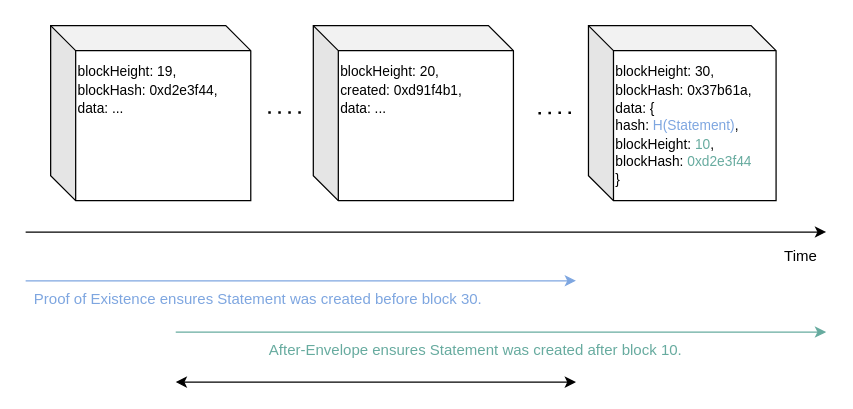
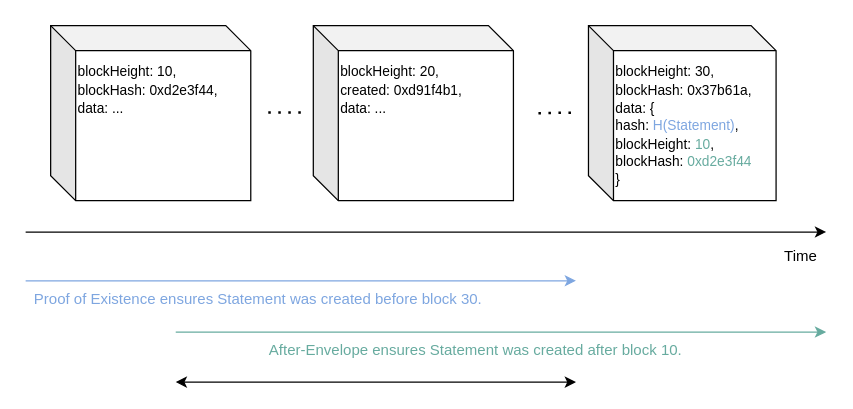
  <mxCell id="0" />
  <mxCell id="1" parent="0" />
  <mxCell id="2" value="" style="endArrow=classic;html=1;" parent="1" edge="1"><mxGeometry width="50" height="50" relative="1" as="geometry"><mxPoint y="185" as="sourcePoint" x="20" /><mxPoint x="660" y="185" as="targetPoint" /></mxGeometry></mxCell>
  <mxCell id="3" value="" style="endArrow=classic;html=1;strokeColor=#7EA6E0;" parent="1" edge="1"><mxGeometry width="50" height="50" relative="1" as="geometry"><mxPoint y="224" as="sourcePoint" x="20" /><mxPoint x="460" y="224" as="targetPoint" /></mxGeometry></mxCell>
  <mxCell id="4" value="&lt;div align=&quot;left&quot;&gt;&lt;font style=&quot;font-size: 11px&quot;&gt;blockHeight: 30,&lt;/font&gt;&lt;br&gt;&lt;font style=&quot;font-size: 11px&quot;&gt;&lt;font style=&quot;font-size: 11px&quot;&gt;blockHash: 0x37b61a,&lt;br&gt;&lt;/font&gt;&lt;/font&gt;&lt;/div&gt;&lt;div align=&quot;left&quot;&gt;&lt;font style=&quot;font-size: 11px&quot;&gt;data: {&lt;/font&gt;&lt;/div&gt;&lt;div align=&quot;left&quot;&gt;&lt;font style=&quot;font-size: 11px&quot;&gt;hash: &lt;font color=&quot;#7EA6E0&quot;&gt;H(Statement)&lt;/font&gt;,&lt;/font&gt;&lt;/div&gt;&lt;div align=&quot;left&quot;&gt;&lt;font style=&quot;font-size: 11px&quot;&gt;blockHeight: &lt;font color=&quot;#67AB9F&quot;&gt;10&lt;/font&gt;,&lt;/font&gt;&lt;br&gt;&lt;/div&gt;&lt;div align=&quot;left&quot;&gt;&lt;font style=&quot;font-size: 11px&quot;&gt;blockHash:&lt;font style=&quot;font-size: 11px&quot; color=&quot;#67AB9F&quot;&gt; 0xd2e3f44&lt;/font&gt;&lt;br&gt;&lt;/font&gt;&lt;/div&gt;&lt;div align=&quot;left&quot;&gt;&lt;font style=&quot;font-size: 11px&quot;&gt;}&lt;/font&gt;&lt;/div&gt;" style="shape=cube;whiteSpace=wrap;html=1;boundedLbl=1;backgroundOutline=1;darkOpacity=0.05;darkOpacity2=0.1;align=left;" parent="1" vertex="1"><mxGeometry x="470" y="20" width="150" height="140" as="geometry" /></mxCell>
  <mxCell id="5" value="Time" style="text;html=1;strokeColor=none;fillColor=none;align=center;verticalAlign=middle;whiteSpace=wrap;rounded=0;" parent="1" vertex="1"><mxGeometry x="620" y="195" width="40" height="20" as="geometry" /></mxCell>
  <mxCell id="6" value="" style="endArrow=none;dashed=1;html=1;dashPattern=1 3;strokeWidth=2;" parent="1" edge="1"><mxGeometry width="50" height="50" relative="1" as="geometry"><mxPoint x="430" y="90" as="sourcePoint" /><mxPoint x="460" y="89.5" as="targetPoint" /></mxGeometry></mxCell>
  <mxCell id="7" value="" style="endArrow=classic;html=1;strokeColor=#67AB9F;" parent="1" edge="1"><mxGeometry width="50" height="50" relative="1" as="geometry"><mxPoint x="140" y="265" as="sourcePoint" /><mxPoint x="660" y="265" as="targetPoint" /></mxGeometry></mxCell>
  <mxCell id="8" value="&lt;font color=&quot;#7EA6E0&quot;&gt;Proof of Existence ensures Statement was created before block 30. &lt;/font&gt;" style="text;whiteSpace=wrap;html=1;" parent="1" vertex="1"><mxGeometry x="25" y="225" width="420" height="20" as="geometry" /></mxCell>
  <mxCell id="9" value="After-Envelope ensures Statement was created after block 10." style="text;html=1;strokeColor=none;fillColor=none;align=center;verticalAlign=middle;whiteSpace=wrap;rounded=0;fontColor=#67AB9F;" parent="1" vertex="1"><mxGeometry x="160" y="270" width="440" height="20" as="geometry" /></mxCell>
  <mxCell id="10" value="" style="endArrow=none;dashed=1;html=1;dashPattern=1 3;strokeWidth=2;" parent="1" edge="1"><mxGeometry width="50" height="50" relative="1" as="geometry"><mxPoint x="240" y="89.5" as="sourcePoint" /><mxPoint x="210" y="89.5" as="targetPoint" /></mxGeometry></mxCell>
  <mxCell id="11" value="&lt;font style=&quot;font-size: 11px&quot;&gt;blockHeight: 20,&lt;br&gt;&lt;/font&gt;&lt;div&gt;&lt;font style=&quot;font-size: 11px&quot;&gt;created: 0xd91f4b1,&lt;/font&gt;&lt;/div&gt;&lt;div&gt;&lt;font style=&quot;font-size: 11px&quot;&gt;data: ...&lt;br&gt;&lt;/font&gt;&lt;/div&gt;&lt;div&gt;&lt;font style=&quot;font-size: 11px&quot;&gt;&lt;br&gt;&lt;/font&gt;&lt;/div&gt;&lt;div&gt;&lt;font style=&quot;font-size: 11px&quot;&gt;&lt;br&gt;&lt;/font&gt;&lt;/div&gt;&lt;div&gt;&lt;font style=&quot;font-size: 11px&quot;&gt;&lt;br&gt;&lt;/font&gt;&lt;/div&gt;&lt;div&gt;&lt;font style=&quot;font-size: 11px&quot;&gt;&lt;br&gt;&lt;/font&gt;&lt;/div&gt;" style="shape=cube;whiteSpace=wrap;html=1;boundedLbl=1;backgroundOutline=1;darkOpacity=0.05;darkOpacity2=0.1;align=left;" parent="1" vertex="1"><mxGeometry x="250" y="20" width="160" height="140" as="geometry" /></mxCell>
- <mxCell id="12" value="&lt;font style=&quot;font-size: 11px&quot;&gt;blockHeight: 19,&lt;br&gt;&lt;/font&gt;&lt;div&gt;&lt;font style=&quot;font-size: 11px&quot;&gt;blockHash: &lt;/font&gt;&lt;font style=&quot;font-size: 11px&quot;&gt;0xd2e3f44,&lt;/font&gt;&lt;font style=&quot;font-size: 11px&quot;&gt;&lt;br&gt;&lt;/font&gt;&lt;/div&gt;&lt;div&gt;&lt;font style=&quot;font-size: 11px&quot;&gt;data: ...&lt;/font&gt;&lt;/div&gt;&lt;div&gt;&lt;font style=&quot;font-size: 11px&quot;&gt;&lt;br&gt;&lt;/font&gt;&lt;/div&gt;&lt;div&gt;&lt;font style=&quot;font-size: 11px&quot;&gt;&lt;br&gt;&lt;/font&gt;&lt;/div&gt;&lt;div&gt;&lt;font style=&quot;font-size: 11px&quot;&gt;&lt;br&gt;&lt;/font&gt;&lt;/div&gt;&lt;div&gt;&lt;font style=&quot;font-size: 11px&quot;&gt;&lt;br&gt;&lt;/font&gt;&lt;/div&gt;" style="shape=cube;whiteSpace=wrap;html=1;boundedLbl=1;backgroundOutline=1;darkOpacity=0.05;darkOpacity2=0.1;align=left;" parent="1" vertex="1"><mxGeometry x="40" y="20" width="160" height="140" as="geometry" /></mxCell>
+ <mxCell id="12" value="&lt;font style=&quot;font-size: 11px&quot;&gt;blockHeight: 10,&lt;br&gt;&lt;/font&gt;&lt;div&gt;&lt;font style=&quot;font-size: 11px&quot;&gt;blockHash: &lt;/font&gt;&lt;font style=&quot;font-size: 11px&quot;&gt;0xd2e3f44,&lt;/font&gt;&lt;font style=&quot;font-size: 11px&quot;&gt;&lt;br&gt;&lt;/font&gt;&lt;/div&gt;&lt;div&gt;&lt;font style=&quot;font-size: 11px&quot;&gt;data: ...&lt;/font&gt;&lt;/div&gt;&lt;div&gt;&lt;font style=&quot;font-size: 11px&quot;&gt;&lt;br&gt;&lt;/font&gt;&lt;/div&gt;&lt;div&gt;&lt;font style=&quot;font-size: 11px&quot;&gt;&lt;br&gt;&lt;/font&gt;&lt;/div&gt;&lt;div&gt;&lt;font style=&quot;font-size: 11px&quot;&gt;&lt;br&gt;&lt;/font&gt;&lt;/div&gt;&lt;div&gt;&lt;font style=&quot;font-size: 11px&quot;&gt;&lt;br&gt;&lt;/font&gt;&lt;/div&gt;" style="shape=cube;whiteSpace=wrap;html=1;boundedLbl=1;backgroundOutline=1;darkOpacity=0.05;darkOpacity2=0.1;align=left;" parent="1" vertex="1"><mxGeometry x="40" y="20" width="160" height="140" as="geometry" /></mxCell>
  <mxCell id="13" value="" style="endArrow=classic;startArrow=classic;html=1;fontColor=#99004D;fillColor=#f5f5f5;" parent="1" edge="1"><mxGeometry width="50" height="50" relative="1" as="geometry"><mxPoint x="140" y="305" as="sourcePoint" /><mxPoint x="460" y="305" as="targetPoint" /></mxGeometry></mxCell>
  <mxCell id="14" value="&lt;font color=&quot;#000000&quot;&gt;&lt;br&gt;&lt;/font&gt;" style="edgeLabel;html=1;align=center;verticalAlign=middle;resizable=0;points=[];fontColor=#99004D;" parent="13" vertex="1" connectable="0"><mxGeometry x="-0.094" y="-2" relative="1" as="geometry"><mxPoint as="offset" /></mxGeometry></mxCell>
